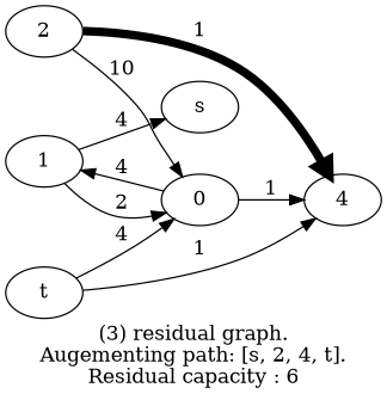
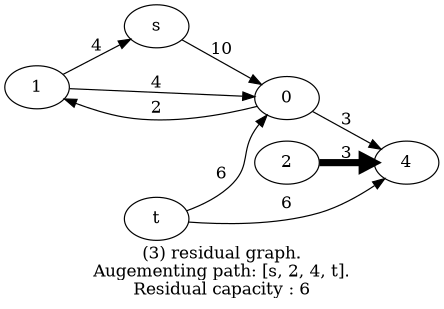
  digraph {
    label="(3) residual graph.\nAugementing path: [s, 2, 4, t].\nResidual capacity : 6"
    rankdir=LR
    1
    s
    n3 [label=0]
    4
    2
    t
    1 -> s [label=4]
-   1 -> n3 [label=2]
-   n3 -> 1 [label=4]
-   n3 -> 4 [label=1]
-   2 -> n3 [label=10]
-   2 -> 4 [color=bleu label=1 penwidth=6]
-   t -> n3 [label=4]
-   t -> 4 [label=1]
+   1 -> n3 [label=4]
+   n3 -> 1 [label=2]
+   n3 -> 4 [label=3]
+   s -> n3 [label=10]
+   2 -> 4 [color=bleu label=3 penwidth=6]
+   t -> n3 [label=6]
+   t -> 4 [label=6]
  }
